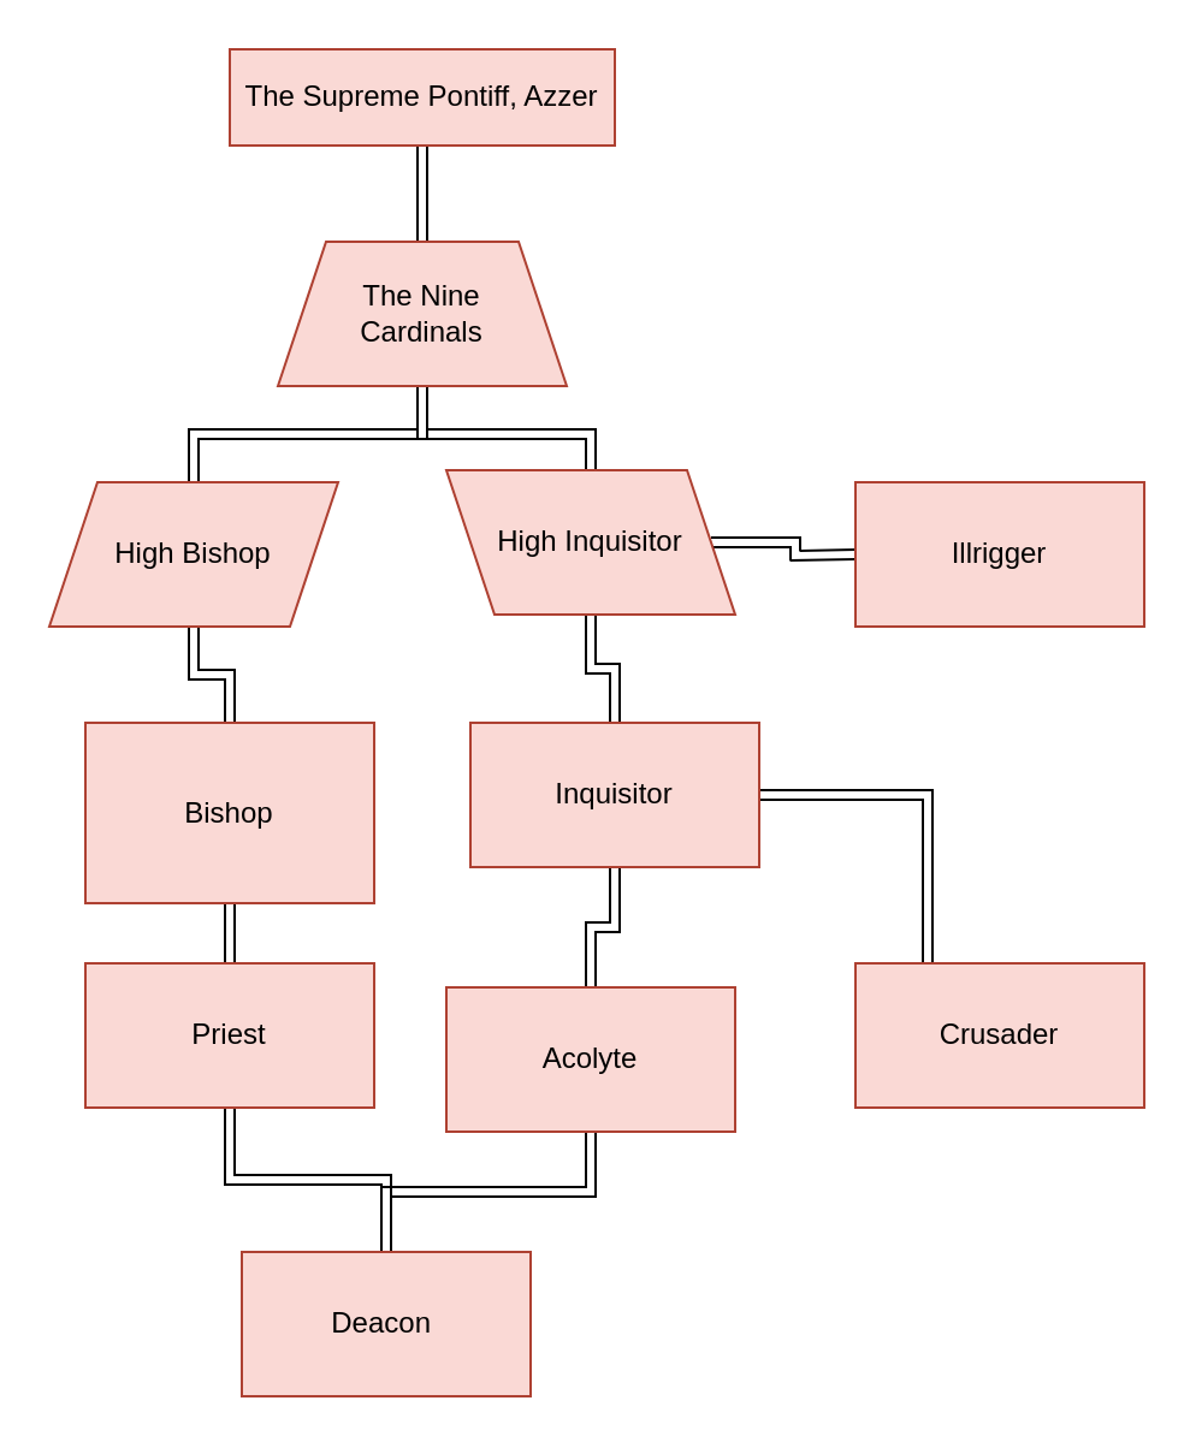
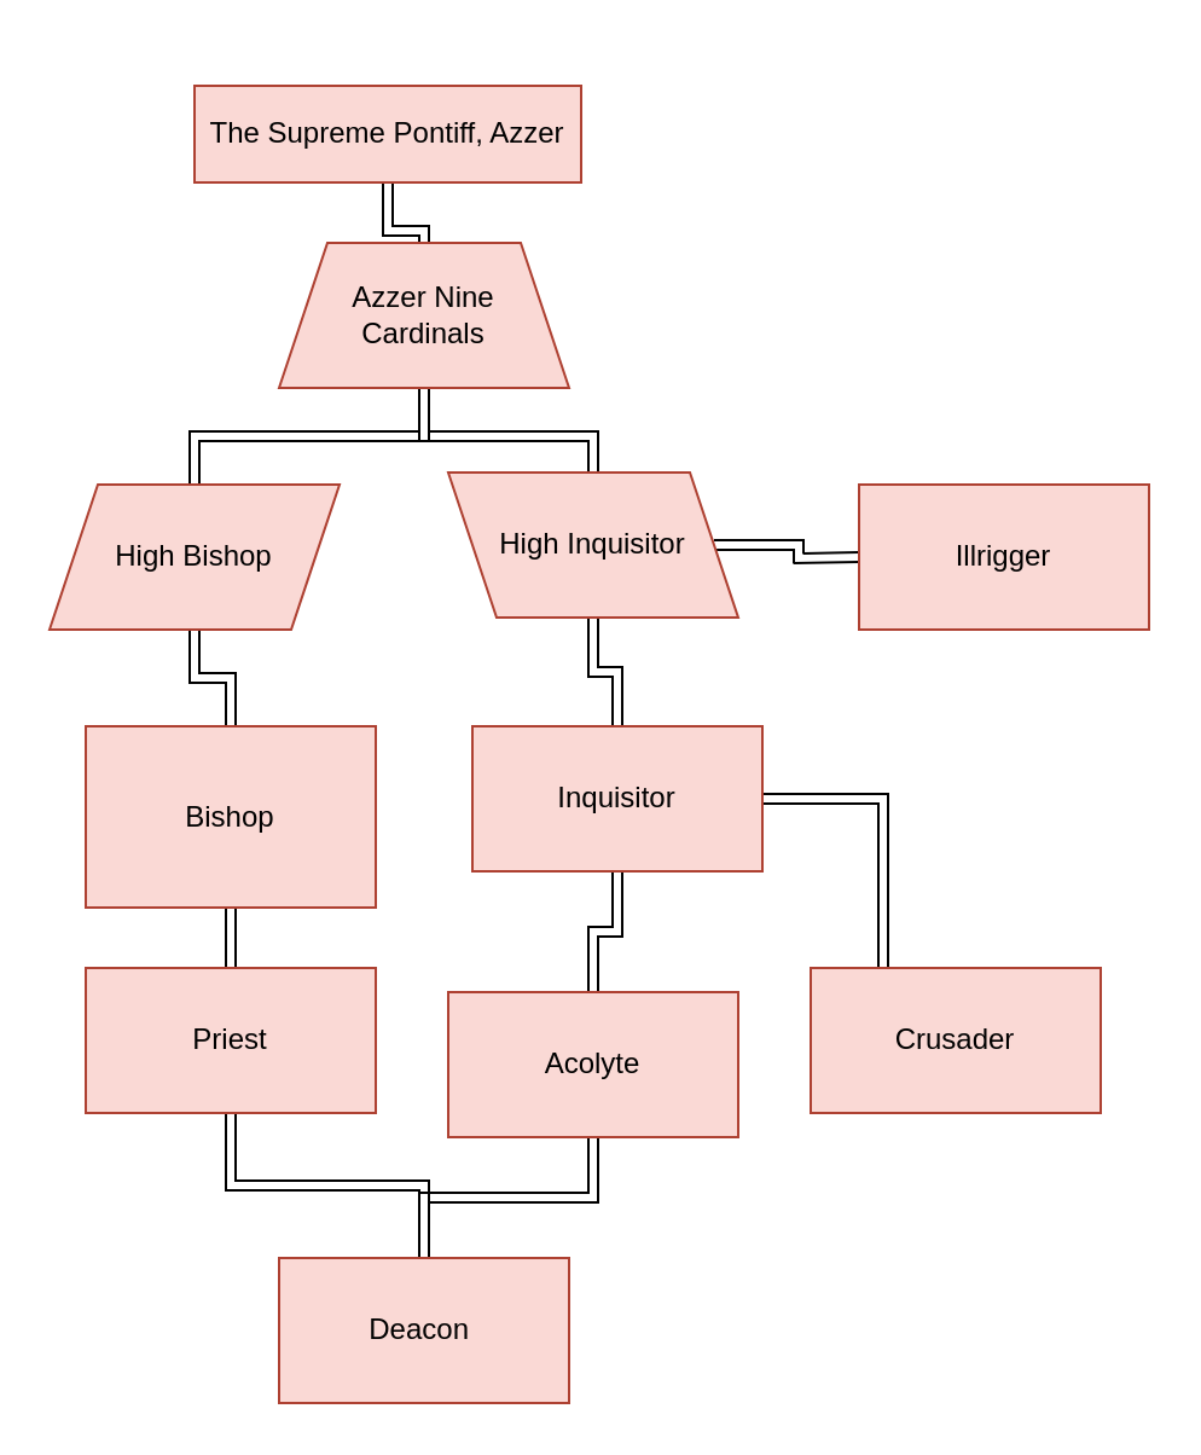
  <mxCell id="0" />
  <mxCell id="1" parent="0" />
  <mxCell id="2" value="" style="edgeStyle=orthogonalEdgeStyle;rounded=0;orthogonalLoop=1;jettySize=auto;html=1;shape=link;" edge="1" parent="1" source="3" target="6"><mxGeometry relative="1" as="geometry" /></mxCell>
- <mxCell id="3" value="The Supreme Pontiff, Azzer" style="rounded=0;whiteSpace=wrap;html=1;fillColor=#fad9d5;strokeColor=#ae4132;" vertex="1" parent="1"><mxGeometry x="95" y="20" width="160" height="40" as="geometry" /></mxCell>
+ <mxCell id="3" value="The Supreme Pontiff, Azzer" style="rounded=0;whiteSpace=wrap;html=1;fillColor=#fad9d5;strokeColor=#ae4132;" vertex="1" parent="1"><mxGeometry x="80" y="35" width="160" height="40" as="geometry" /></mxCell>
  <mxCell id="4" value="" style="edgeStyle=orthogonalEdgeStyle;rounded=0;orthogonalLoop=1;jettySize=auto;html=1;shape=link;" edge="1" parent="1" source="6" target="8"><mxGeometry relative="1" as="geometry" /></mxCell>
  <mxCell id="5" value="" style="edgeStyle=orthogonalEdgeStyle;rounded=0;orthogonalLoop=1;jettySize=auto;html=1;shape=link;" edge="1" parent="1" source="6" target="11"><mxGeometry relative="1" as="geometry" /></mxCell>
- <mxCell id="6" value="The Nine&lt;br&gt;Cardinals" style="shape=trapezoid;perimeter=trapezoidPerimeter;whiteSpace=wrap;html=1;fixedSize=1;rounded=0;fillColor=#fad9d5;strokeColor=#ae4132;" vertex="1" parent="1"><mxGeometry x="115" y="100" width="120" height="60" as="geometry" /></mxCell>
+ <mxCell id="6" value="Azzer Nine&lt;br&gt;Cardinals" style="shape=trapezoid;perimeter=trapezoidPerimeter;whiteSpace=wrap;html=1;fixedSize=1;rounded=0;fillColor=#fad9d5;strokeColor=#ae4132;" vertex="1" parent="1"><mxGeometry x="115" y="100" width="120" height="60" as="geometry" /></mxCell>
  <mxCell id="7" value="" style="edgeStyle=orthogonalEdgeStyle;rounded=0;orthogonalLoop=1;jettySize=auto;html=1;shape=link;" edge="1" parent="1" source="8" target="16"><mxGeometry relative="1" as="geometry" /></mxCell>
  <mxCell id="8" value="High Bishop" style="shape=parallelogram;perimeter=parallelogramPerimeter;whiteSpace=wrap;html=1;fixedSize=1;fillColor=#fad9d5;strokeColor=#ae4132;rounded=0;" vertex="1" parent="1"><mxGeometry x="20" y="200" width="120" height="60" as="geometry" /></mxCell>
  <mxCell id="9" value="" style="edgeStyle=orthogonalEdgeStyle;rounded=0;orthogonalLoop=1;jettySize=auto;html=1;shape=link;" edge="1" parent="1" source="11" target="14"><mxGeometry relative="1" as="geometry" /></mxCell>
  <mxCell id="10" value="" style="edgeStyle=orthogonalEdgeStyle;rounded=0;orthogonalLoop=1;jettySize=auto;html=1;shape=link;" edge="1" parent="1" source="11"><mxGeometry relative="1" as="geometry"><mxPoint x="355" y="230" as="targetPoint" /></mxGeometry></mxCell>
  <mxCell id="11" value="High Inquisitor" style="shape=parallelogram;perimeter=parallelogramPerimeter;whiteSpace=wrap;html=1;fixedSize=1;fillColor=#fad9d5;strokeColor=#ae4132;rounded=0;flipH=1;" vertex="1" parent="1"><mxGeometry x="185" y="195" width="120" height="60" as="geometry" /></mxCell>
  <mxCell id="12" value="" style="edgeStyle=orthogonalEdgeStyle;rounded=0;orthogonalLoop=1;jettySize=auto;html=1;shape=link;" edge="1" parent="1" source="14" target="20"><mxGeometry relative="1" as="geometry" /></mxCell>
  <mxCell id="13" value="" style="edgeStyle=orthogonalEdgeStyle;rounded=0;orthogonalLoop=1;jettySize=auto;html=1;entryX=0.25;entryY=0;entryDx=0;entryDy=0;shape=link;" edge="1" parent="1" source="14" target="18"><mxGeometry relative="1" as="geometry" /></mxCell>
  <mxCell id="14" value="Inquisitor" style="whiteSpace=wrap;html=1;fillColor=#fad9d5;strokeColor=#ae4132;rounded=0;" vertex="1" parent="1"><mxGeometry x="195" y="300" width="120" height="60" as="geometry" /></mxCell>
  <mxCell id="15" value="" style="edgeStyle=orthogonalEdgeStyle;rounded=0;orthogonalLoop=1;jettySize=auto;html=1;shape=link;" edge="1" parent="1" source="16" target="22"><mxGeometry relative="1" as="geometry" /></mxCell>
  <mxCell id="16" value="Bishop" style="whiteSpace=wrap;html=1;fillColor=#fad9d5;strokeColor=#ae4132;rounded=0;" vertex="1" parent="1"><mxGeometry x="35" y="300" width="120" height="75" as="geometry" /></mxCell>
  <mxCell id="17" value="Illrigger" style="whiteSpace=wrap;html=1;fillColor=#fad9d5;strokeColor=#ae4132;rounded=0;" vertex="1" parent="1"><mxGeometry x="355" y="200" width="120" height="60" as="geometry" /></mxCell>
- <mxCell id="18" value="Crusader" style="whiteSpace=wrap;html=1;fillColor=#fad9d5;strokeColor=#ae4132;rounded=0;" vertex="1" parent="1"><mxGeometry x="355" y="400" width="120" height="60" as="geometry" /></mxCell>
+ <mxCell id="18" value="Crusader" style="whiteSpace=wrap;html=1;fillColor=#fad9d5;strokeColor=#ae4132;rounded=0;" vertex="1" parent="1"><mxGeometry x="335" y="400" width="120" height="60" as="geometry" /></mxCell>
  <mxCell id="19" value="" style="edgeStyle=orthogonalEdgeStyle;rounded=0;orthogonalLoop=1;jettySize=auto;html=1;shape=link;" edge="1" parent="1" source="20" target="23"><mxGeometry relative="1" as="geometry" /></mxCell>
  <mxCell id="20" value="Acolyte" style="whiteSpace=wrap;html=1;fillColor=#fad9d5;strokeColor=#ae4132;rounded=0;" vertex="1" parent="1"><mxGeometry x="185" y="410" width="120" height="60" as="geometry" /></mxCell>
  <mxCell id="21" value="" style="edgeStyle=orthogonalEdgeStyle;rounded=0;orthogonalLoop=1;jettySize=auto;html=1;shape=link;" edge="1" parent="1" source="22" target="23"><mxGeometry relative="1" as="geometry" /></mxCell>
  <mxCell id="22" value="Priest" style="whiteSpace=wrap;html=1;fillColor=#fad9d5;strokeColor=#ae4132;rounded=0;" vertex="1" parent="1"><mxGeometry x="35" y="400" width="120" height="60" as="geometry" /></mxCell>
- <mxCell id="23" value="Deacon&amp;nbsp;" style="whiteSpace=wrap;html=1;fillColor=#fad9d5;strokeColor=#ae4132;rounded=0;" vertex="1" parent="1"><mxGeometry x="100" y="520" width="120" height="60" as="geometry" /></mxCell>
+ <mxCell id="23" value="Deacon&amp;nbsp;" style="whiteSpace=wrap;html=1;fillColor=#fad9d5;strokeColor=#ae4132;rounded=0;" vertex="1" parent="1"><mxGeometry x="115" y="520" width="120" height="60" as="geometry" /></mxCell>
